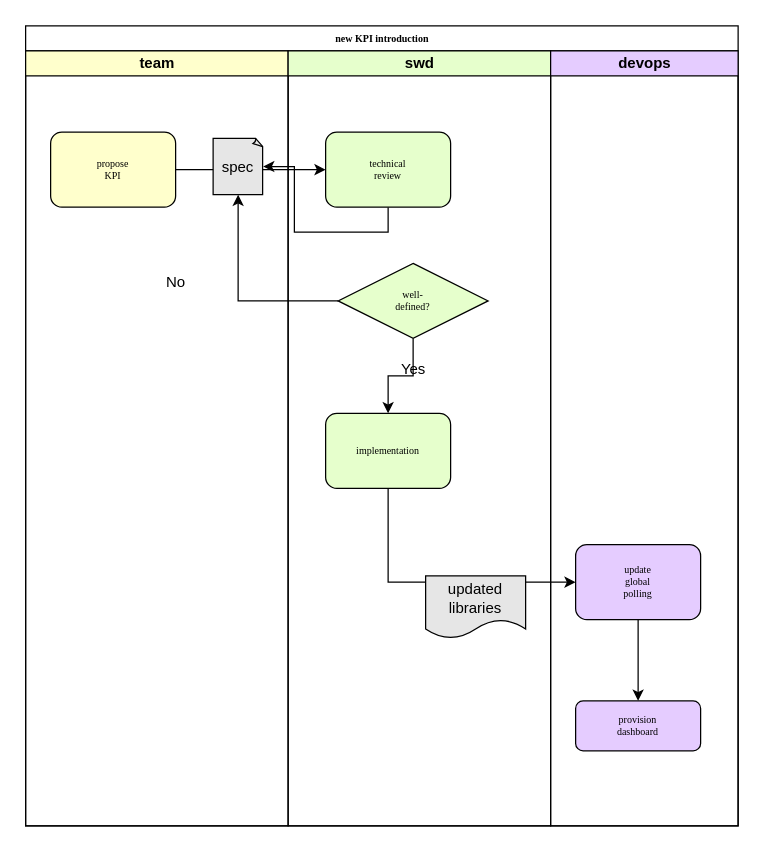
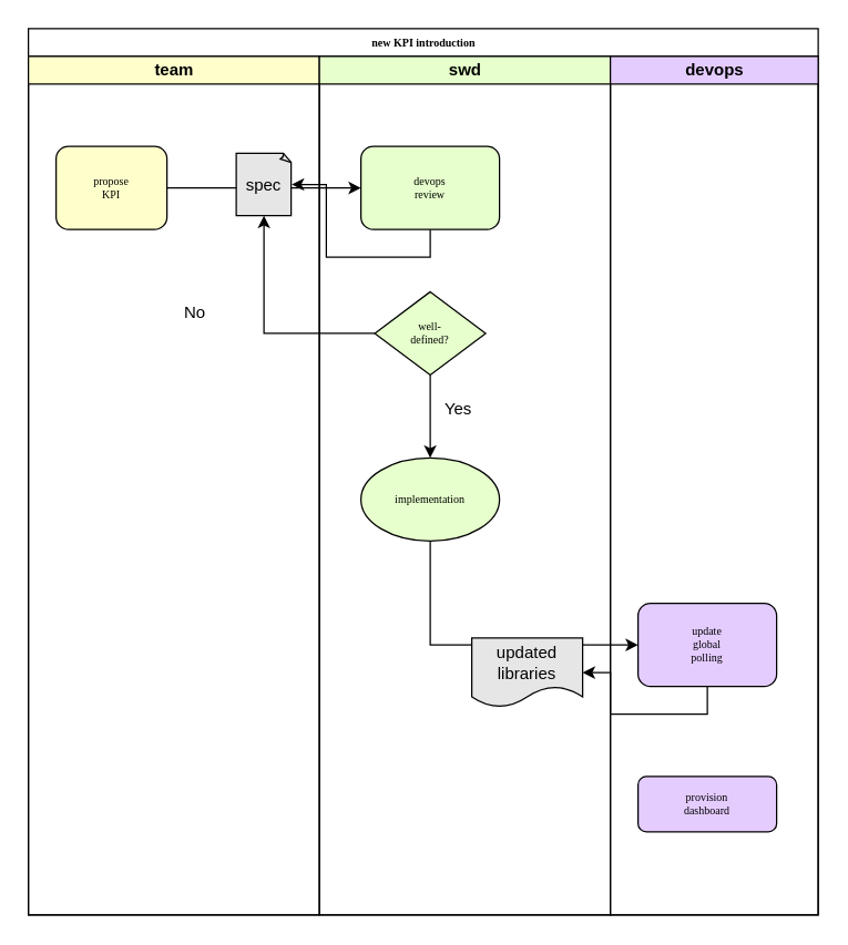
  <mxCell id="0" />
  <mxCell id="1" parent="0" />
  <mxCell id="2" value="new KPI introduction" style="swimlane;html=1;childLayout=stackLayout;startSize=20;rounded=0;shadow=0;labelBackgroundColor=none;strokeWidth=1;fontFamily=Verdana;fontSize=8;align=center;" vertex="1" parent="1"><mxGeometry x="20" y="20" width="570" height="640" as="geometry" /></mxCell>
  <mxCell id="3" style="edgeStyle=orthogonalEdgeStyle;rounded=0;orthogonalLoop=1;jettySize=auto;html=1;exitX=0.5;exitY=1;exitDx=0;exitDy=0;entryX=0;entryY=0.5;entryDx=0;entryDy=0;" edge="1" parent="2" source="15" target="20"><mxGeometry relative="1" as="geometry" /></mxCell>
  <mxCell id="4" style="edgeStyle=orthogonalEdgeStyle;rounded=0;orthogonalLoop=1;jettySize=auto;html=1;exitX=1;exitY=0.5;exitDx=0;exitDy=0;entryX=0;entryY=0.5;entryDx=0;entryDy=0;" edge="1" parent="2" source="7" target="12"><mxGeometry relative="1" as="geometry" /></mxCell>
  <mxCell id="5" style="edgeStyle=orthogonalEdgeStyle;rounded=1;html=1;labelBackgroundColor=none;startArrow=none;startFill=0;startSize=5;endArrow=classicThin;endFill=1;endSize=5;jettySize=auto;orthogonalLoop=1;strokeWidth=1;fontFamily=Verdana;fontSize=8" edge="1" parent="2"><mxGeometry relative="1" as="geometry"><mxPoint x="120" y="205" as="sourcePoint" /></mxGeometry></mxCell>
  <mxCell id="6" value="team" style="swimlane;html=1;startSize=20;fillColor=#FFFFCC;" vertex="1" parent="2"><mxGeometry y="20" width="210" height="620" as="geometry" /></mxCell>
- <mxCell id="7" value="propose&lt;br&gt;KPI" style="rounded=1;whiteSpace=wrap;html=1;shadow=0;labelBackgroundColor=none;strokeWidth=1;fontFamily=Verdana;fontSize=8;align=center;fillColor=#FFFFCC;" vertex="1" parent="6"><mxGeometry x="20" y="65" width="100" height="60" as="geometry" /></mxCell>
+ <mxCell id="7" value="propose&lt;br&gt;KPI" style="rounded=1;whiteSpace=wrap;html=1;shadow=0;labelBackgroundColor=none;strokeWidth=1;fontFamily=Verdana;fontSize=8;align=center;fillColor=#FFFFCC;" vertex="1" parent="6"><mxGeometry x="20" y="65" width="80" height="60" as="geometry" /></mxCell>
  <mxCell id="8" value="No" style="text;html=1;resizable=0;autosize=1;align=center;verticalAlign=middle;points=[];fillColor=none;strokeColor=none;rounded=0;" vertex="1" parent="6"><mxGeometry x="100" y="170" width="40" height="30" as="geometry" /></mxCell>
  <mxCell id="9" value="spec" style="whiteSpace=wrap;html=1;shape=mxgraph.basic.document;fillColor=#E6E6E6;" vertex="1" parent="6"><mxGeometry x="150" y="70" width="40" height="45" as="geometry" /></mxCell>
  <mxCell id="10" value="swd" style="swimlane;html=1;startSize=20;fillColor=#E6FFCC;" vertex="1" parent="2"><mxGeometry x="210" y="20" width="210" height="620" as="geometry" /></mxCell>
  <mxCell id="11" style="edgeStyle=orthogonalEdgeStyle;rounded=0;orthogonalLoop=1;jettySize=auto;html=1;exitX=0.5;exitY=1;exitDx=0;exitDy=0;" edge="1" parent="10" source="12" target="9"><mxGeometry relative="1" as="geometry" /></mxCell>
- <mxCell id="12" value="technical&lt;br&gt;review" style="rounded=1;whiteSpace=wrap;html=1;shadow=0;labelBackgroundColor=none;strokeWidth=1;fontFamily=Verdana;fontSize=8;align=center;fillColor=#E6FFCC;" vertex="1" parent="10"><mxGeometry x="30" y="65" width="100" height="60" as="geometry" /></mxCell>
+ <mxCell id="12" value="devops&lt;br&gt;review" style="rounded=1;whiteSpace=wrap;html=1;shadow=0;labelBackgroundColor=none;strokeWidth=1;fontFamily=Verdana;fontSize=8;align=center;fillColor=#E6FFCC;" vertex="1" parent="10"><mxGeometry x="30" y="65" width="100" height="60" as="geometry" /></mxCell>
  <mxCell id="13" style="edgeStyle=orthogonalEdgeStyle;rounded=0;orthogonalLoop=1;jettySize=auto;html=1;" edge="1" parent="10" source="14" target="15"><mxGeometry relative="1" as="geometry" /></mxCell>
- <mxCell id="14" value="well-&lt;br&gt;defined?" style="rhombus;whiteSpace=wrap;html=1;rounded=0;shadow=0;labelBackgroundColor=none;strokeWidth=1;fontFamily=Verdana;fontSize=8;align=center;fillColor=#E6FFCC;" vertex="1" parent="10"><mxGeometry x="40" y="170" width="120" height="60" as="geometry" /></mxCell>
- <mxCell id="15" value="implementation" style="rounded=1;whiteSpace=wrap;html=1;shadow=0;labelBackgroundColor=none;strokeWidth=1;fontFamily=Verdana;fontSize=8;align=center;fillColor=#E6FFCC;" vertex="1" parent="10"><mxGeometry x="30" y="290" width="100" height="60" as="geometry" /></mxCell>
+ <mxCell id="14" value="well-&lt;br&gt;defined?" style="rhombus;whiteSpace=wrap;html=1;rounded=0;shadow=0;labelBackgroundColor=none;strokeWidth=1;fontFamily=Verdana;fontSize=8;align=center;fillColor=#E6FFCC;" vertex="1" parent="10"><mxGeometry x="40" y="170" width="80" height="60" as="geometry" /></mxCell>
+ <mxCell id="15" value="implementation" style="ellipse;whiteSpace=wrap;html=1;shadow=0;labelBackgroundColor=none;strokeWidth=1;fontFamily=Verdana;fontSize=8;align=center;fillColor=#E6FFCC;" vertex="1" parent="10"><mxGeometry x="30" y="290" width="100" height="60" as="geometry" /></mxCell>
  <mxCell id="16" value="Yes" style="text;html=1;resizable=0;autosize=1;align=center;verticalAlign=middle;points=[];fillColor=none;strokeColor=none;rounded=0;" vertex="1" parent="10"><mxGeometry x="80" y="240" width="40" height="30" as="geometry" /></mxCell>
  <mxCell id="17" value="updated&lt;br&gt;libraries" style="shape=document;whiteSpace=wrap;html=1;boundedLbl=1;fillColor=#E6E6E6;" vertex="1" parent="10"><mxGeometry x="110" y="420" width="80" height="50" as="geometry" /></mxCell>
  <mxCell id="18" value="devops" style="swimlane;html=1;startSize=20;fillColor=#E5CCFF;" vertex="1" parent="2"><mxGeometry x="420" y="20" width="150" height="620" as="geometry" /></mxCell>
- <mxCell id="19" style="edgeStyle=orthogonalEdgeStyle;rounded=0;orthogonalLoop=1;jettySize=auto;html=1;exitX=0.5;exitY=1;exitDx=0;exitDy=0;" edge="1" parent="18" source="20" target="21"><mxGeometry relative="1" as="geometry" /></mxCell>
+ <mxCell id="19" style="edgeStyle=orthogonalEdgeStyle;rounded=0;orthogonalLoop=1;jettySize=auto;html=1;exitX=0.5;exitY=1;exitDx=0;exitDy=0;" edge="1" parent="18" source="20" target="17"><mxGeometry relative="1" as="geometry" /></mxCell>
  <mxCell id="20" value="update&lt;br&gt;global&lt;br&gt;polling" style="rounded=1;whiteSpace=wrap;html=1;shadow=0;labelBackgroundColor=none;strokeWidth=1;fontFamily=Verdana;fontSize=8;align=center;fillColor=#E5CCFF;" vertex="1" parent="18"><mxGeometry x="20" y="395" width="100" height="60" as="geometry" /></mxCell>
  <mxCell id="21" value="provision&lt;br&gt;dashboard" style="rounded=1;whiteSpace=wrap;html=1;shadow=0;labelBackgroundColor=none;strokeWidth=1;fontFamily=Verdana;fontSize=8;align=center;fillColor=#E5CCFF;" vertex="1" parent="18"><mxGeometry x="20" y="520" width="100" height="40" as="geometry" /></mxCell>
  <mxCell id="22" style="edgeStyle=orthogonalEdgeStyle;rounded=0;orthogonalLoop=1;jettySize=auto;html=1;exitX=0;exitY=0.5;exitDx=0;exitDy=0;" edge="1" parent="2" source="14" target="9"><mxGeometry relative="1" as="geometry" /></mxCell>
